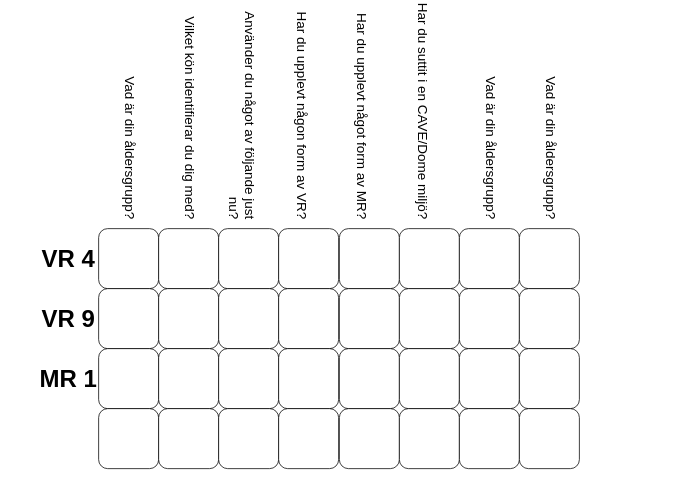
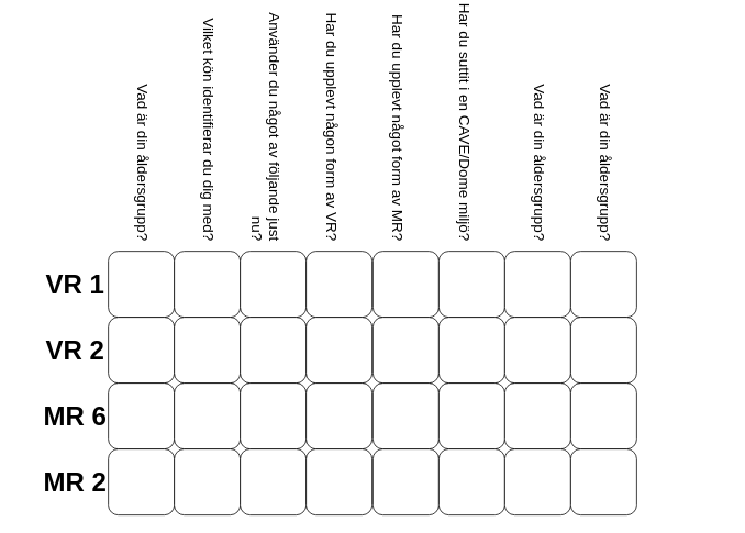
  <mxCell id="0" />
  <mxCell id="1" parent="0" />
  <mxCell id="2" value="" style="rounded=1;whiteSpace=wrap;html=1;fontSize=17;fontStyle=1" vertex="1" parent="1"><mxGeometry x="131" y="212" width="80" height="80" as="geometry" /></mxCell>
- <mxCell id="3" value="&lt;h1 style=&quot;font-size: 32px;&quot;&gt;&lt;span style=&quot;font-size: 32px;&quot;&gt;&lt;font style=&quot;font-size: 32px;&quot;&gt;VR 4&lt;/font&gt;&lt;/span&gt;&lt;/h1&gt;" style="text;html=1;strokeColor=none;fillColor=none;align=center;verticalAlign=middle;whiteSpace=wrap;rounded=0;fontSize=32;fontStyle=0" vertex="1" parent="1"><mxGeometry x="51" y="212" width="80" height="80" as="geometry" /></mxCell>
- <mxCell id="4" value="&lt;h1 style=&quot;font-size: 32px;&quot;&gt;&lt;span style=&quot;font-size: 32px;&quot;&gt;&lt;font style=&quot;font-size: 32px;&quot;&gt;VR 9&lt;/font&gt;&lt;/span&gt;&lt;/h1&gt;" style="text;html=1;strokeColor=none;fillColor=none;align=center;verticalAlign=middle;whiteSpace=wrap;rounded=0;fontSize=32;fontStyle=0" vertex="1" parent="1"><mxGeometry x="51" y="292" width="80" height="80" as="geometry" /></mxCell>
- <mxCell id="5" value="&lt;h1 style=&quot;font-size: 32px;&quot;&gt;&lt;span style=&quot;font-size: 32px;&quot;&gt;&lt;font style=&quot;font-size: 32px;&quot;&gt;MR 1&lt;/font&gt;&lt;/span&gt;&lt;/h1&gt;" style="text;html=1;strokeColor=none;fillColor=none;align=center;verticalAlign=middle;whiteSpace=wrap;rounded=0;fontSize=32;fontStyle=0" vertex="1" parent="1"><mxGeometry x="51" y="372" width="80" height="80" as="geometry" /></mxCell>
+ <mxCell id="3" value="&lt;h1 style=&quot;font-size: 32px;&quot;&gt;&lt;span style=&quot;font-size: 32px;&quot;&gt;&lt;font style=&quot;font-size: 32px;&quot;&gt;VR 1&lt;/font&gt;&lt;/span&gt;&lt;/h1&gt;" style="text;html=1;strokeColor=none;fillColor=none;align=center;verticalAlign=middle;whiteSpace=wrap;rounded=0;fontSize=32;fontStyle=0" vertex="1" parent="1"><mxGeometry x="51" y="212" width="80" height="80" as="geometry" /></mxCell>
+ <mxCell id="4" value="&lt;h1 style=&quot;font-size: 32px;&quot;&gt;&lt;span style=&quot;font-size: 32px;&quot;&gt;&lt;font style=&quot;font-size: 32px;&quot;&gt;VR 2&lt;/font&gt;&lt;/span&gt;&lt;/h1&gt;" style="text;html=1;strokeColor=none;fillColor=none;align=center;verticalAlign=middle;whiteSpace=wrap;rounded=0;fontSize=32;fontStyle=0" vertex="1" parent="1"><mxGeometry x="51" y="292" width="80" height="80" as="geometry" /></mxCell>
+ <mxCell id="5" value="&lt;h1 style=&quot;font-size: 32px;&quot;&gt;&lt;span style=&quot;font-size: 32px;&quot;&gt;&lt;font style=&quot;font-size: 32px;&quot;&gt;MR 6&lt;/font&gt;&lt;/span&gt;&lt;/h1&gt;" style="text;html=1;strokeColor=none;fillColor=none;align=center;verticalAlign=middle;whiteSpace=wrap;rounded=0;fontSize=32;fontStyle=0" vertex="1" parent="1"><mxGeometry x="51" y="372" width="80" height="80" as="geometry" /></mxCell>
+ <mxCell id="6" value="&lt;h1 style=&quot;font-size: 32px;&quot;&gt;&lt;span style=&quot;font-size: 32px;&quot;&gt;&lt;font style=&quot;font-size: 32px;&quot;&gt;MR 2&lt;/font&gt;&lt;/span&gt;&lt;/h1&gt;" style="text;html=1;strokeColor=none;fillColor=none;align=center;verticalAlign=middle;whiteSpace=wrap;rounded=0;fontSize=32;fontStyle=0" vertex="1" parent="1"><mxGeometry x="51" y="452" width="80" height="80" as="geometry" /></mxCell>
  <mxCell id="7" value="&lt;div style=&quot;font-size: 18px;&quot;&gt;Vad är din åldersgrupp?&lt;/div&gt;&lt;div style=&quot;font-size: 18px;&quot;&gt;&lt;br style=&quot;font-size: 18px;&quot;&gt;&lt;/div&gt;" style="text;html=1;strokeColor=none;fillColor=none;align=right;verticalAlign=middle;whiteSpace=wrap;rounded=0;fontSize=18;rotation=90;horizontal=1;spacing=0;spacingRight=10;spacingBottom=-18;" vertex="1" parent="1"><mxGeometry x="20" y="20" width="300" height="80" as="geometry" /></mxCell>
  <mxCell id="8" value="" style="rounded=1;whiteSpace=wrap;html=1;fontSize=17;fontStyle=1" vertex="1" parent="1"><mxGeometry x="131" y="292" width="80" height="80" as="geometry" /></mxCell>
  <mxCell id="9" value="" style="rounded=1;whiteSpace=wrap;html=1;fontSize=17;fontStyle=1" vertex="1" parent="1"><mxGeometry x="131" y="372" width="80" height="80" as="geometry" /></mxCell>
  <mxCell id="10" value="" style="rounded=1;whiteSpace=wrap;html=1;fontSize=17;fontStyle=1" vertex="1" parent="1"><mxGeometry x="131" y="452" width="80" height="80" as="geometry" /></mxCell>
  <mxCell id="11" value="" style="rounded=1;whiteSpace=wrap;html=1;fontSize=17;fontStyle=1" vertex="1" parent="1"><mxGeometry x="211" y="212" width="80" height="80" as="geometry" /></mxCell>
  <mxCell id="12" value="" style="rounded=1;whiteSpace=wrap;html=1;fontSize=17;fontStyle=1" vertex="1" parent="1"><mxGeometry x="211" y="292" width="80" height="80" as="geometry" /></mxCell>
  <mxCell id="13" value="" style="rounded=1;whiteSpace=wrap;html=1;fontSize=17;fontStyle=1" vertex="1" parent="1"><mxGeometry x="211" y="372" width="80" height="80" as="geometry" /></mxCell>
  <mxCell id="14" value="" style="rounded=1;whiteSpace=wrap;html=1;fontSize=17;fontStyle=1" vertex="1" parent="1"><mxGeometry x="211" y="452" width="80" height="80" as="geometry" /></mxCell>
  <mxCell id="15" value="" style="rounded=1;whiteSpace=wrap;html=1;fontSize=17;fontStyle=1" vertex="1" parent="1"><mxGeometry x="291" y="212" width="80" height="80" as="geometry" /></mxCell>
  <mxCell id="16" value="" style="rounded=1;whiteSpace=wrap;html=1;fontSize=17;fontStyle=1" vertex="1" parent="1"><mxGeometry x="291" y="292" width="80" height="80" as="geometry" /></mxCell>
  <mxCell id="17" value="" style="rounded=1;whiteSpace=wrap;html=1;fontSize=17;fontStyle=1" vertex="1" parent="1"><mxGeometry x="291" y="372" width="80" height="80" as="geometry" /></mxCell>
  <mxCell id="18" value="" style="rounded=1;whiteSpace=wrap;html=1;fontSize=17;fontStyle=1" vertex="1" parent="1"><mxGeometry x="291" y="452" width="80" height="80" as="geometry" /></mxCell>
  <mxCell id="19" value="" style="rounded=1;whiteSpace=wrap;html=1;fontSize=17;fontStyle=1" vertex="1" parent="1"><mxGeometry x="371" y="212" width="80" height="80" as="geometry" /></mxCell>
  <mxCell id="20" value="" style="rounded=1;whiteSpace=wrap;html=1;fontSize=17;fontStyle=1" vertex="1" parent="1"><mxGeometry x="371" y="292" width="80" height="80" as="geometry" /></mxCell>
  <mxCell id="21" value="" style="rounded=1;whiteSpace=wrap;html=1;fontSize=17;fontStyle=1" vertex="1" parent="1"><mxGeometry x="371" y="372" width="80" height="80" as="geometry" /></mxCell>
  <mxCell id="22" value="" style="rounded=1;whiteSpace=wrap;html=1;fontSize=17;fontStyle=1" vertex="1" parent="1"><mxGeometry x="371" y="452" width="80" height="80" as="geometry" /></mxCell>
  <mxCell id="23" value="&lt;div style=&quot;font-size: 18px;&quot;&gt;&lt;div&gt;Vilket kön identifierar du dig med?&lt;/div&gt;&lt;div&gt;&lt;br&gt;&lt;/div&gt;&lt;/div&gt;" style="text;html=1;strokeColor=none;fillColor=none;align=right;verticalAlign=middle;whiteSpace=wrap;rounded=0;fontSize=18;rotation=90;horizontal=1;spacing=0;spacingRight=10;spacingBottom=-18;" vertex="1" parent="1"><mxGeometry x="101" y="20" width="300" height="80" as="geometry" /></mxCell>
  <mxCell id="24" value="Använder du något av följande just nu?" style="text;html=1;strokeColor=none;fillColor=none;align=right;verticalAlign=middle;whiteSpace=wrap;rounded=0;fontSize=18;rotation=90;horizontal=1;spacing=0;spacingRight=10;spacingBottom=-18;" vertex="1" parent="1"><mxGeometry x="181" y="20" width="300" height="80" as="geometry" /></mxCell>
  <mxCell id="25" value="&lt;div style=&quot;font-size: 18px;&quot;&gt;Har du upplevt någon form av VR?&lt;/div&gt;" style="text;html=1;strokeColor=none;fillColor=none;align=right;verticalAlign=middle;whiteSpace=wrap;rounded=0;fontSize=18;rotation=90;horizontal=1;spacing=0;spacingRight=10;spacingBottom=-18;" vertex="1" parent="1"><mxGeometry x="261" y="20" width="300" height="80" as="geometry" /></mxCell>
  <mxCell id="26" value="" style="rounded=1;whiteSpace=wrap;html=1;fontSize=17;fontStyle=1" vertex="1" parent="1"><mxGeometry x="452" y="212" width="80" height="80" as="geometry" /></mxCell>
  <mxCell id="27" value="&lt;div style=&quot;font-size: 18px;&quot;&gt;Har du upplevt något form av MR?&lt;/div&gt;" style="text;html=1;strokeColor=none;fillColor=none;align=right;verticalAlign=middle;whiteSpace=wrap;rounded=0;fontSize=18;rotation=90;horizontal=1;spacing=0;spacingRight=10;spacingBottom=-18;" vertex="1" parent="1"><mxGeometry x="341" y="20" width="300" height="80" as="geometry" /></mxCell>
  <mxCell id="28" value="" style="rounded=1;whiteSpace=wrap;html=1;fontSize=17;fontStyle=1" vertex="1" parent="1"><mxGeometry x="452" y="292" width="80" height="80" as="geometry" /></mxCell>
  <mxCell id="29" value="" style="rounded=1;whiteSpace=wrap;html=1;fontSize=17;fontStyle=1" vertex="1" parent="1"><mxGeometry x="452" y="372" width="80" height="80" as="geometry" /></mxCell>
  <mxCell id="30" value="" style="rounded=1;whiteSpace=wrap;html=1;fontSize=17;fontStyle=1" vertex="1" parent="1"><mxGeometry x="452" y="452" width="80" height="80" as="geometry" /></mxCell>
  <mxCell id="31" value="" style="rounded=1;whiteSpace=wrap;html=1;fontSize=17;fontStyle=1" vertex="1" parent="1"><mxGeometry x="532" y="212" width="80" height="80" as="geometry" /></mxCell>
  <mxCell id="32" value="" style="rounded=1;whiteSpace=wrap;html=1;fontSize=17;fontStyle=1" vertex="1" parent="1"><mxGeometry x="532" y="292" width="80" height="80" as="geometry" /></mxCell>
  <mxCell id="33" value="" style="rounded=1;whiteSpace=wrap;html=1;fontSize=17;fontStyle=1" vertex="1" parent="1"><mxGeometry x="532" y="372" width="80" height="80" as="geometry" /></mxCell>
  <mxCell id="34" value="" style="rounded=1;whiteSpace=wrap;html=1;fontSize=17;fontStyle=1" vertex="1" parent="1"><mxGeometry x="532" y="452" width="80" height="80" as="geometry" /></mxCell>
  <mxCell id="35" value="" style="rounded=1;whiteSpace=wrap;html=1;fontSize=17;fontStyle=1" vertex="1" parent="1"><mxGeometry x="612" y="212" width="80" height="80" as="geometry" /></mxCell>
  <mxCell id="36" value="" style="rounded=1;whiteSpace=wrap;html=1;fontSize=17;fontStyle=1" vertex="1" parent="1"><mxGeometry x="612" y="292" width="80" height="80" as="geometry" /></mxCell>
  <mxCell id="37" value="" style="rounded=1;whiteSpace=wrap;html=1;fontSize=17;fontStyle=1" vertex="1" parent="1"><mxGeometry x="612" y="372" width="80" height="80" as="geometry" /></mxCell>
  <mxCell id="38" value="" style="rounded=1;whiteSpace=wrap;html=1;fontSize=17;fontStyle=1" vertex="1" parent="1"><mxGeometry x="612" y="452" width="80" height="80" as="geometry" /></mxCell>
  <mxCell id="39" value="" style="rounded=1;whiteSpace=wrap;html=1;fontSize=17;fontStyle=1" vertex="1" parent="1"><mxGeometry x="692" y="212" width="80" height="80" as="geometry" /></mxCell>
  <mxCell id="40" value="" style="rounded=1;whiteSpace=wrap;html=1;fontSize=17;fontStyle=1" vertex="1" parent="1"><mxGeometry x="692" y="292" width="80" height="80" as="geometry" /></mxCell>
  <mxCell id="41" value="" style="rounded=1;whiteSpace=wrap;html=1;fontSize=17;fontStyle=1" vertex="1" parent="1"><mxGeometry x="692" y="372" width="80" height="80" as="geometry" /></mxCell>
  <mxCell id="42" value="" style="rounded=1;whiteSpace=wrap;html=1;fontSize=17;fontStyle=1" vertex="1" parent="1"><mxGeometry x="692" y="452" width="80" height="80" as="geometry" /></mxCell>
  <mxCell id="43" value="&lt;div style=&quot;font-size: 18px;&quot;&gt;Har du suttit i en CAVE/Dome miljö?&lt;/div&gt;" style="text;html=1;strokeColor=none;fillColor=none;align=right;verticalAlign=middle;whiteSpace=wrap;rounded=0;fontSize=18;rotation=90;horizontal=1;spacing=0;spacingRight=10;spacingBottom=-18;" vertex="1" parent="1"><mxGeometry x="422" y="20" width="300" height="80" as="geometry" /></mxCell>
  <mxCell id="44" value="&lt;div style=&quot;font-size: 18px;&quot;&gt;Vad är din åldersgrupp?&lt;/div&gt;&lt;div style=&quot;font-size: 18px;&quot;&gt;&lt;br style=&quot;font-size: 18px;&quot;&gt;&lt;/div&gt;" style="text;html=1;strokeColor=none;fillColor=none;align=right;verticalAlign=middle;whiteSpace=wrap;rounded=0;fontSize=18;rotation=90;horizontal=1;spacing=0;spacingRight=10;spacingBottom=-18;" vertex="1" parent="1"><mxGeometry x="502" y="20" width="300" height="80" as="geometry" /></mxCell>
  <mxCell id="45" value="&lt;div style=&quot;font-size: 18px;&quot;&gt;Vad är din åldersgrupp?&lt;/div&gt;&lt;div style=&quot;font-size: 18px;&quot;&gt;&lt;br style=&quot;font-size: 18px;&quot;&gt;&lt;/div&gt;" style="text;html=1;strokeColor=none;fillColor=none;align=right;verticalAlign=middle;whiteSpace=wrap;rounded=0;fontSize=18;rotation=90;horizontal=1;spacing=0;spacingRight=10;spacingBottom=-18;" vertex="1" parent="1"><mxGeometry x="582" y="20" width="300" height="80" as="geometry" /></mxCell>
